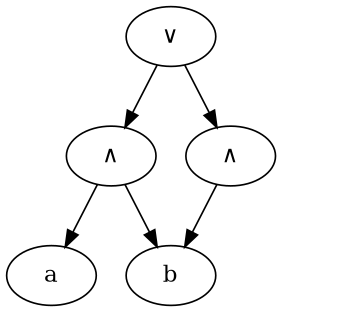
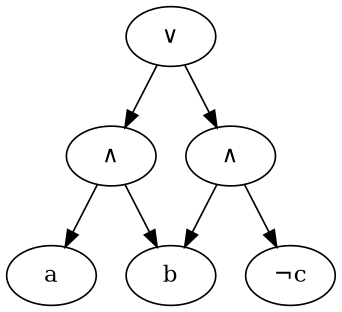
  digraph {
    n1 [label=a]
    n2 [label=b]
+   n3 [label="¬c"]
    n4 [label="∨"]
    n5 [label="∧"]
    n6 [label="∧"]
    n4 -> n5
    n4 -> n6
    n5 -> n1
    n5 -> n2
    n6 -> n2
+   n6 -> n3
  }
